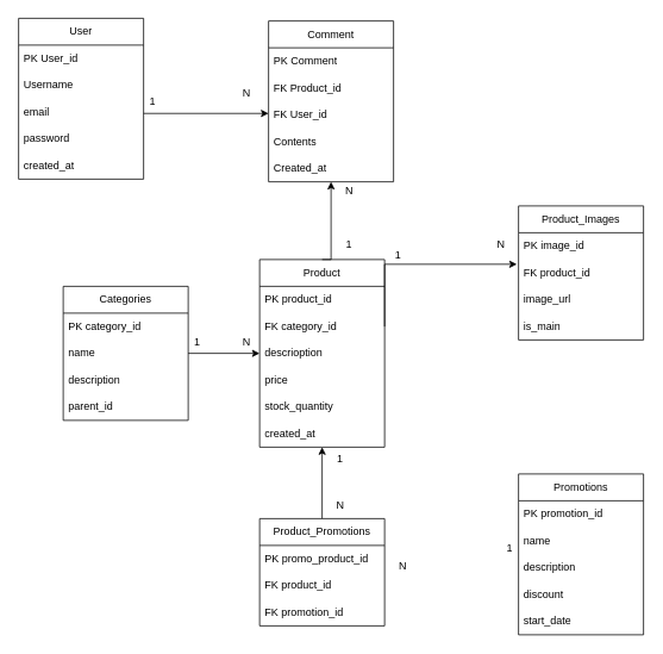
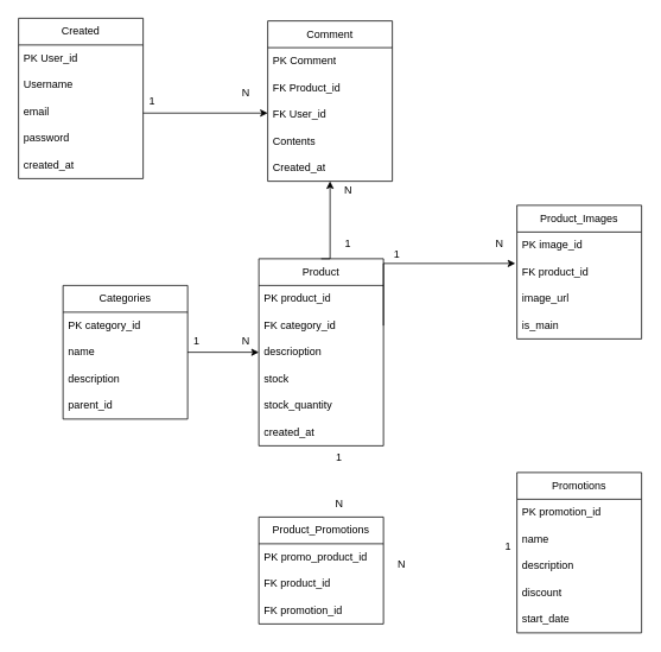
  <mxCell id="0" />
  <mxCell id="1" parent="0" />
- <mxCell id="2" value="User" style="swimlane;fontStyle=0;childLayout=stackLayout;horizontal=1;startSize=30;horizontalStack=0;resizeParent=1;resizeParentMax=0;resizeLast=0;collapsible=1;marginBottom=0;whiteSpace=wrap;html=1;" vertex="1" parent="1"><mxGeometry x="20" y="20" width="140" height="180" as="geometry"><mxRectangle x="60" y="170" width="70" height="30" as="alternateBounds" /></mxGeometry></mxCell>
+ <mxCell id="2" value="Created" style="swimlane;fontStyle=0;childLayout=stackLayout;horizontal=1;startSize=30;horizontalStack=0;resizeParent=1;resizeParentMax=0;resizeLast=0;collapsible=1;marginBottom=0;whiteSpace=wrap;html=1;" vertex="1" parent="1"><mxGeometry x="20" y="20" width="140" height="180" as="geometry"><mxRectangle x="60" y="170" width="70" height="30" as="alternateBounds" /></mxGeometry></mxCell>
  <mxCell id="3" value="PK User_id" style="text;strokeColor=none;fillColor=none;align=left;verticalAlign=middle;spacingLeft=4;spacingRight=4;overflow=hidden;points=[[0,0.5],[1,0.5]];portConstraint=eastwest;rotatable=0;whiteSpace=wrap;html=1;" vertex="1" parent="2"><mxGeometry y="30" width="140" height="30" as="geometry" /></mxCell>
  <mxCell id="4" value="Username" style="text;strokeColor=none;fillColor=none;align=left;verticalAlign=middle;spacingLeft=4;spacingRight=4;overflow=hidden;points=[[0,0.5],[1,0.5]];portConstraint=eastwest;rotatable=0;whiteSpace=wrap;html=1;" vertex="1" parent="2"><mxGeometry y="60" width="140" height="30" as="geometry" /></mxCell>
  <mxCell id="5" value="email" style="text;strokeColor=none;fillColor=none;align=left;verticalAlign=middle;spacingLeft=4;spacingRight=4;overflow=hidden;points=[[0,0.5],[1,0.5]];portConstraint=eastwest;rotatable=0;whiteSpace=wrap;html=1;" vertex="1" parent="2"><mxGeometry y="90" width="140" height="30" as="geometry" /></mxCell>
  <mxCell id="6" value="password" style="text;strokeColor=none;fillColor=none;align=left;verticalAlign=middle;spacingLeft=4;spacingRight=4;overflow=hidden;points=[[0,0.5],[1,0.5]];portConstraint=eastwest;rotatable=0;whiteSpace=wrap;html=1;" vertex="1" parent="2"><mxGeometry y="120" width="140" height="30" as="geometry" /></mxCell>
  <mxCell id="7" value="created_at" style="text;strokeColor=none;fillColor=none;align=left;verticalAlign=middle;spacingLeft=4;spacingRight=4;overflow=hidden;points=[[0,0.5],[1,0.5]];portConstraint=eastwest;rotatable=0;whiteSpace=wrap;html=1;" vertex="1" parent="2"><mxGeometry y="150" width="140" height="30" as="geometry" /></mxCell>
- <mxCell id="8" style="edgeStyle=orthogonalEdgeStyle;rounded=0;orthogonalLoop=1;jettySize=auto;html=1;exitX=0.5;exitY=0;exitDx=0;exitDy=0;" edge="1" parent="1" source="9" target="18"><mxGeometry relative="1" as="geometry" /></mxCell>
  <mxCell id="9" value="Product_Promotions" style="swimlane;fontStyle=0;childLayout=stackLayout;horizontal=1;startSize=30;horizontalStack=0;resizeParent=1;resizeParentMax=0;resizeLast=0;collapsible=1;marginBottom=0;whiteSpace=wrap;html=1;" vertex="1" parent="1"><mxGeometry x="290" y="580" width="140" height="120" as="geometry" /></mxCell>
  <mxCell id="10" value="PK promo_product_id" style="text;strokeColor=none;fillColor=none;align=left;verticalAlign=middle;spacingLeft=4;spacingRight=4;overflow=hidden;points=[[0,0.5],[1,0.5]];portConstraint=eastwest;rotatable=0;whiteSpace=wrap;html=1;" vertex="1" parent="9"><mxGeometry y="30" width="140" height="30" as="geometry" /></mxCell>
  <mxCell id="11" value="FK product_id" style="text;strokeColor=none;fillColor=none;align=left;verticalAlign=middle;spacingLeft=4;spacingRight=4;overflow=hidden;points=[[0,0.5],[1,0.5]];portConstraint=eastwest;rotatable=0;whiteSpace=wrap;html=1;" vertex="1" parent="9"><mxGeometry y="60" width="140" height="30" as="geometry" /></mxCell>
  <mxCell id="12" value="FK promotion_id" style="text;strokeColor=none;fillColor=none;align=left;verticalAlign=middle;spacingLeft=4;spacingRight=4;overflow=hidden;points=[[0,0.5],[1,0.5]];portConstraint=eastwest;rotatable=0;whiteSpace=wrap;html=1;" vertex="1" parent="9"><mxGeometry y="90" width="140" height="30" as="geometry" /></mxCell>
  <mxCell id="13" value="Categories" style="swimlane;fontStyle=0;childLayout=stackLayout;horizontal=1;startSize=30;horizontalStack=0;resizeParent=1;resizeParentMax=0;resizeLast=0;collapsible=1;marginBottom=0;whiteSpace=wrap;html=1;" vertex="1" parent="1"><mxGeometry x="70" y="320" width="140" height="150" as="geometry" /></mxCell>
  <mxCell id="14" value="PK category_id" style="text;strokeColor=none;fillColor=none;align=left;verticalAlign=middle;spacingLeft=4;spacingRight=4;overflow=hidden;points=[[0,0.5],[1,0.5]];portConstraint=eastwest;rotatable=0;whiteSpace=wrap;html=1;" vertex="1" parent="13"><mxGeometry y="30" width="140" height="30" as="geometry" /></mxCell>
  <mxCell id="15" value="name" style="text;strokeColor=none;fillColor=none;align=left;verticalAlign=middle;spacingLeft=4;spacingRight=4;overflow=hidden;points=[[0,0.5],[1,0.5]];portConstraint=eastwest;rotatable=0;whiteSpace=wrap;html=1;" vertex="1" parent="13"><mxGeometry y="60" width="140" height="30" as="geometry" /></mxCell>
  <mxCell id="16" value="description" style="text;strokeColor=none;fillColor=none;align=left;verticalAlign=middle;spacingLeft=4;spacingRight=4;overflow=hidden;points=[[0,0.5],[1,0.5]];portConstraint=eastwest;rotatable=0;whiteSpace=wrap;html=1;" vertex="1" parent="13"><mxGeometry y="90" width="140" height="30" as="geometry" /></mxCell>
  <mxCell id="17" value="parent_id" style="text;strokeColor=none;fillColor=none;align=left;verticalAlign=middle;spacingLeft=4;spacingRight=4;overflow=hidden;points=[[0,0.5],[1,0.5]];portConstraint=eastwest;rotatable=0;whiteSpace=wrap;html=1;" vertex="1" parent="13"><mxGeometry y="120" width="140" height="30" as="geometry" /></mxCell>
  <mxCell id="18" value="Product" style="swimlane;fontStyle=0;childLayout=stackLayout;horizontal=1;startSize=30;horizontalStack=0;resizeParent=1;resizeParentMax=0;resizeLast=0;collapsible=1;marginBottom=0;whiteSpace=wrap;html=1;" vertex="1" parent="1"><mxGeometry x="290" y="290" width="140" height="210" as="geometry" /></mxCell>
  <mxCell id="19" value="PK product_id" style="text;strokeColor=none;fillColor=none;align=left;verticalAlign=middle;spacingLeft=4;spacingRight=4;overflow=hidden;points=[[0,0.5],[1,0.5]];portConstraint=eastwest;rotatable=0;whiteSpace=wrap;html=1;" vertex="1" parent="18"><mxGeometry y="30" width="140" height="30" as="geometry" /></mxCell>
  <mxCell id="20" value="FK category_id" style="text;strokeColor=none;fillColor=none;align=left;verticalAlign=middle;spacingLeft=4;spacingRight=4;overflow=hidden;points=[[0,0.5],[1,0.5]];portConstraint=eastwest;rotatable=0;whiteSpace=wrap;html=1;" vertex="1" parent="18"><mxGeometry y="60" width="140" height="30" as="geometry" /></mxCell>
  <mxCell id="21" value="descrioption" style="text;strokeColor=none;fillColor=none;align=left;verticalAlign=middle;spacingLeft=4;spacingRight=4;overflow=hidden;points=[[0,0.5],[1,0.5]];portConstraint=eastwest;rotatable=0;whiteSpace=wrap;html=1;" vertex="1" parent="18"><mxGeometry y="90" width="140" height="30" as="geometry" /></mxCell>
- <mxCell id="22" value="price" style="text;strokeColor=none;fillColor=none;align=left;verticalAlign=middle;spacingLeft=4;spacingRight=4;overflow=hidden;points=[[0,0.5],[1,0.5]];portConstraint=eastwest;rotatable=0;whiteSpace=wrap;html=1;" vertex="1" parent="18"><mxGeometry y="120" width="140" height="30" as="geometry" /></mxCell>
+ <mxCell id="22" value="stock" style="text;strokeColor=none;fillColor=none;align=left;verticalAlign=middle;spacingLeft=4;spacingRight=4;overflow=hidden;points=[[0,0.5],[1,0.5]];portConstraint=eastwest;rotatable=0;whiteSpace=wrap;html=1;" vertex="1" parent="18"><mxGeometry y="120" width="140" height="30" as="geometry" /></mxCell>
  <mxCell id="23" value="stock_quantity" style="text;strokeColor=none;fillColor=none;align=left;verticalAlign=middle;spacingLeft=4;spacingRight=4;overflow=hidden;points=[[0,0.5],[1,0.5]];portConstraint=eastwest;rotatable=0;whiteSpace=wrap;html=1;" vertex="1" parent="18"><mxGeometry y="150" width="140" height="30" as="geometry" /></mxCell>
  <mxCell id="24" value="created_at" style="text;strokeColor=none;fillColor=none;align=left;verticalAlign=middle;spacingLeft=4;spacingRight=4;overflow=hidden;points=[[0,0.5],[1,0.5]];portConstraint=eastwest;rotatable=0;whiteSpace=wrap;html=1;" vertex="1" parent="18"><mxGeometry y="180" width="140" height="30" as="geometry" /></mxCell>
  <mxCell id="25" value="Comment" style="swimlane;fontStyle=0;childLayout=stackLayout;horizontal=1;startSize=30;horizontalStack=0;resizeParent=1;resizeParentMax=0;resizeLast=0;collapsible=1;marginBottom=0;whiteSpace=wrap;html=1;" vertex="1" parent="1"><mxGeometry x="300" y="23" width="140" height="180" as="geometry" /></mxCell>
  <mxCell id="26" value="PK Comment" style="text;strokeColor=none;fillColor=none;align=left;verticalAlign=middle;spacingLeft=4;spacingRight=4;overflow=hidden;points=[[0,0.5],[1,0.5]];portConstraint=eastwest;rotatable=0;whiteSpace=wrap;html=1;" vertex="1" parent="25"><mxGeometry y="30" width="140" height="30" as="geometry" /></mxCell>
  <mxCell id="27" value="FK Product_id" style="text;strokeColor=none;fillColor=none;align=left;verticalAlign=middle;spacingLeft=4;spacingRight=4;overflow=hidden;points=[[0,0.5],[1,0.5]];portConstraint=eastwest;rotatable=0;whiteSpace=wrap;html=1;" vertex="1" parent="25"><mxGeometry y="60" width="140" height="30" as="geometry" /></mxCell>
  <mxCell id="28" value="FK User_id" style="text;strokeColor=none;fillColor=none;align=left;verticalAlign=middle;spacingLeft=4;spacingRight=4;overflow=hidden;points=[[0,0.5],[1,0.5]];portConstraint=eastwest;rotatable=0;whiteSpace=wrap;html=1;" vertex="1" parent="25"><mxGeometry y="90" width="140" height="30" as="geometry" /></mxCell>
  <mxCell id="29" value="Contents" style="text;strokeColor=none;fillColor=none;align=left;verticalAlign=middle;spacingLeft=4;spacingRight=4;overflow=hidden;points=[[0,0.5],[1,0.5]];portConstraint=eastwest;rotatable=0;whiteSpace=wrap;html=1;" vertex="1" parent="25"><mxGeometry y="120" width="140" height="30" as="geometry" /></mxCell>
  <mxCell id="30" value="Created_at" style="text;strokeColor=none;fillColor=none;align=left;verticalAlign=middle;spacingLeft=4;spacingRight=4;overflow=hidden;points=[[0,0.5],[1,0.5]];portConstraint=eastwest;rotatable=0;whiteSpace=wrap;html=1;" vertex="1" parent="25"><mxGeometry y="150" width="140" height="30" as="geometry" /></mxCell>
  <mxCell id="31" value="Promotions" style="swimlane;fontStyle=0;childLayout=stackLayout;horizontal=1;startSize=30;horizontalStack=0;resizeParent=1;resizeParentMax=0;resizeLast=0;collapsible=1;marginBottom=0;whiteSpace=wrap;html=1;" vertex="1" parent="1"><mxGeometry x="580" y="530" width="140" height="180" as="geometry" /></mxCell>
  <mxCell id="32" value="PK promotion_id" style="text;strokeColor=none;fillColor=none;align=left;verticalAlign=middle;spacingLeft=4;spacingRight=4;overflow=hidden;points=[[0,0.5],[1,0.5]];portConstraint=eastwest;rotatable=0;whiteSpace=wrap;html=1;" vertex="1" parent="31"><mxGeometry y="30" width="140" height="30" as="geometry" /></mxCell>
  <mxCell id="33" value="name" style="text;strokeColor=none;fillColor=none;align=left;verticalAlign=middle;spacingLeft=4;spacingRight=4;overflow=hidden;points=[[0,0.5],[1,0.5]];portConstraint=eastwest;rotatable=0;whiteSpace=wrap;html=1;" vertex="1" parent="31"><mxGeometry y="60" width="140" height="30" as="geometry" /></mxCell>
  <mxCell id="34" value="description" style="text;strokeColor=none;fillColor=none;align=left;verticalAlign=middle;spacingLeft=4;spacingRight=4;overflow=hidden;points=[[0,0.5],[1,0.5]];portConstraint=eastwest;rotatable=0;whiteSpace=wrap;html=1;" vertex="1" parent="31"><mxGeometry y="90" width="140" height="30" as="geometry" /></mxCell>
  <mxCell id="35" value="discount" style="text;strokeColor=none;fillColor=none;align=left;verticalAlign=middle;spacingLeft=4;spacingRight=4;overflow=hidden;points=[[0,0.5],[1,0.5]];portConstraint=eastwest;rotatable=0;whiteSpace=wrap;html=1;" vertex="1" parent="31"><mxGeometry y="120" width="140" height="30" as="geometry" /></mxCell>
  <mxCell id="36" value="start_date" style="text;strokeColor=none;fillColor=none;align=left;verticalAlign=middle;spacingLeft=4;spacingRight=4;overflow=hidden;points=[[0,0.5],[1,0.5]];portConstraint=eastwest;rotatable=0;whiteSpace=wrap;html=1;" vertex="1" parent="31"><mxGeometry y="150" width="140" height="30" as="geometry" /></mxCell>
  <mxCell id="37" value="Product_Images" style="swimlane;fontStyle=0;childLayout=stackLayout;horizontal=1;startSize=30;horizontalStack=0;resizeParent=1;resizeParentMax=0;resizeLast=0;collapsible=1;marginBottom=0;whiteSpace=wrap;html=1;" vertex="1" parent="1"><mxGeometry x="580" y="230" width="140" height="150" as="geometry" /></mxCell>
  <mxCell id="38" value="PK image_id" style="text;strokeColor=none;fillColor=none;align=left;verticalAlign=middle;spacingLeft=4;spacingRight=4;overflow=hidden;points=[[0,0.5],[1,0.5]];portConstraint=eastwest;rotatable=0;whiteSpace=wrap;html=1;" vertex="1" parent="37"><mxGeometry y="30" width="140" height="30" as="geometry" /></mxCell>
  <mxCell id="39" value="FK product_id" style="text;strokeColor=none;fillColor=none;align=left;verticalAlign=middle;spacingLeft=4;spacingRight=4;overflow=hidden;points=[[0,0.5],[1,0.5]];portConstraint=eastwest;rotatable=0;whiteSpace=wrap;html=1;" vertex="1" parent="37"><mxGeometry y="60" width="140" height="30" as="geometry" /></mxCell>
  <mxCell id="40" value="image_url" style="text;strokeColor=none;fillColor=none;align=left;verticalAlign=middle;spacingLeft=4;spacingRight=4;overflow=hidden;points=[[0,0.5],[1,0.5]];portConstraint=eastwest;rotatable=0;whiteSpace=wrap;html=1;" vertex="1" parent="37"><mxGeometry y="90" width="140" height="30" as="geometry" /></mxCell>
  <mxCell id="41" value="is_main" style="text;strokeColor=none;fillColor=none;align=left;verticalAlign=middle;spacingLeft=4;spacingRight=4;overflow=hidden;points=[[0,0.5],[1,0.5]];portConstraint=eastwest;rotatable=0;whiteSpace=wrap;html=1;" vertex="1" parent="37"><mxGeometry y="120" width="140" height="30" as="geometry" /></mxCell>
  <mxCell id="42" style="edgeStyle=orthogonalEdgeStyle;rounded=0;orthogonalLoop=1;jettySize=auto;html=1;" edge="1" parent="1"><mxGeometry relative="1" as="geometry"><mxPoint x="160" y="126.46" as="sourcePoint" /><mxPoint x="300" y="126.46" as="targetPoint" /></mxGeometry></mxCell>
  <mxCell id="43" style="edgeStyle=orthogonalEdgeStyle;rounded=0;orthogonalLoop=1;jettySize=auto;html=1;exitX=0.5;exitY=0;exitDx=0;exitDy=0;" edge="1" parent="1" source="18" target="30"><mxGeometry relative="1" as="geometry"><mxPoint x="360" y="210" as="targetPoint" /><Array as="points"><mxPoint x="370" y="290" /></Array></mxGeometry></mxCell>
  <mxCell id="44" style="edgeStyle=orthogonalEdgeStyle;rounded=0;orthogonalLoop=1;jettySize=auto;html=1;exitX=1;exitY=0.5;exitDx=0;exitDy=0;entryX=-0.013;entryY=0.176;entryDx=0;entryDy=0;entryPerimeter=0;" edge="1" parent="1" source="20" target="39"><mxGeometry relative="1" as="geometry"><Array as="points"><mxPoint x="430" y="295" /></Array></mxGeometry></mxCell>
  <mxCell id="45" style="edgeStyle=orthogonalEdgeStyle;rounded=0;orthogonalLoop=1;jettySize=auto;html=1;" edge="1" parent="1" source="15" target="18"><mxGeometry relative="1" as="geometry" /></mxCell>
  <mxCell id="46" value="1" style="text;html=1;align=center;verticalAlign=middle;resizable=0;points=[];autosize=1;strokeColor=none;fillColor=none;" vertex="1" parent="1"><mxGeometry x="155" y="98" width="30" height="30" as="geometry" /></mxCell>
  <mxCell id="47" value="N" style="text;html=1;align=center;verticalAlign=middle;resizable=0;points=[];autosize=1;strokeColor=none;fillColor=none;" vertex="1" parent="1"><mxGeometry x="260" y="89.46" width="30" height="30" as="geometry" /></mxCell>
  <mxCell id="48" value="1" style="text;html=1;align=center;verticalAlign=middle;resizable=0;points=[];autosize=1;strokeColor=none;fillColor=none;" vertex="1" parent="1"><mxGeometry x="375" y="258" width="30" height="30" as="geometry" /></mxCell>
  <mxCell id="49" value="N" style="text;html=1;align=center;verticalAlign=middle;resizable=0;points=[];autosize=1;strokeColor=none;fillColor=none;" vertex="1" parent="1"><mxGeometry x="375" y="198" width="30" height="30" as="geometry" /></mxCell>
  <mxCell id="50" value="1" style="text;html=1;align=center;verticalAlign=middle;resizable=0;points=[];autosize=1;strokeColor=none;fillColor=none;" vertex="1" parent="1"><mxGeometry x="430" y="270" width="30" height="30" as="geometry" /></mxCell>
  <mxCell id="51" value="N" style="text;html=1;align=center;verticalAlign=middle;resizable=0;points=[];autosize=1;strokeColor=none;fillColor=none;" vertex="1" parent="1"><mxGeometry x="545" y="258" width="30" height="30" as="geometry" /></mxCell>
  <mxCell id="52" value="1" style="text;html=1;align=center;verticalAlign=middle;resizable=0;points=[];autosize=1;strokeColor=none;fillColor=none;" vertex="1" parent="1"><mxGeometry x="555" y="598" width="30" height="30" as="geometry" /></mxCell>
  <mxCell id="53" value="N" style="text;html=1;align=center;verticalAlign=middle;resizable=0;points=[];autosize=1;strokeColor=none;fillColor=none;" vertex="1" parent="1"><mxGeometry x="435" y="618" width="30" height="30" as="geometry" /></mxCell>
  <mxCell id="54" value="1" style="text;html=1;align=center;verticalAlign=middle;resizable=0;points=[];autosize=1;strokeColor=none;fillColor=none;" vertex="1" parent="1"><mxGeometry x="365" y="498" width="30" height="30" as="geometry" /></mxCell>
  <mxCell id="55" value="N" style="text;html=1;align=center;verticalAlign=middle;resizable=0;points=[];autosize=1;strokeColor=none;fillColor=none;" vertex="1" parent="1"><mxGeometry x="365" y="550" width="30" height="30" as="geometry" /></mxCell>
  <mxCell id="56" value="1" style="text;html=1;align=center;verticalAlign=middle;resizable=0;points=[];autosize=1;strokeColor=none;fillColor=none;" vertex="1" parent="1"><mxGeometry x="205" y="368" width="30" height="30" as="geometry" /></mxCell>
  <mxCell id="57" value="N" style="text;html=1;align=center;verticalAlign=middle;resizable=0;points=[];autosize=1;strokeColor=none;fillColor=none;" vertex="1" parent="1"><mxGeometry x="260" y="368" width="30" height="30" as="geometry" /></mxCell>
